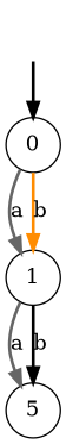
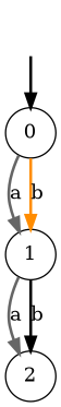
  digraph {
    rankdir=TB
    node [shape=circle]
    edge [color=black style=bold]
    i [style=invis]
    0
    1
-   2 [label=5]
+   2
    i -> 0
    0 -> 1 [color=gray40 label=a]
    0 -> 1 [color=darkorange label=b]
    1 -> 2 [color=gray40 label=a]
    1 -> 2 [label=b]
  }
